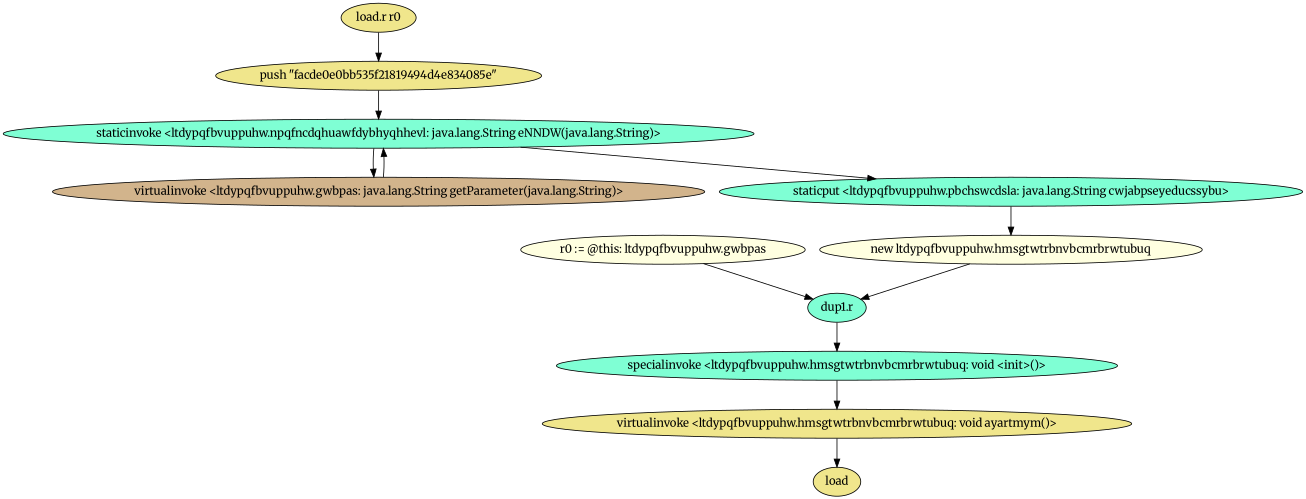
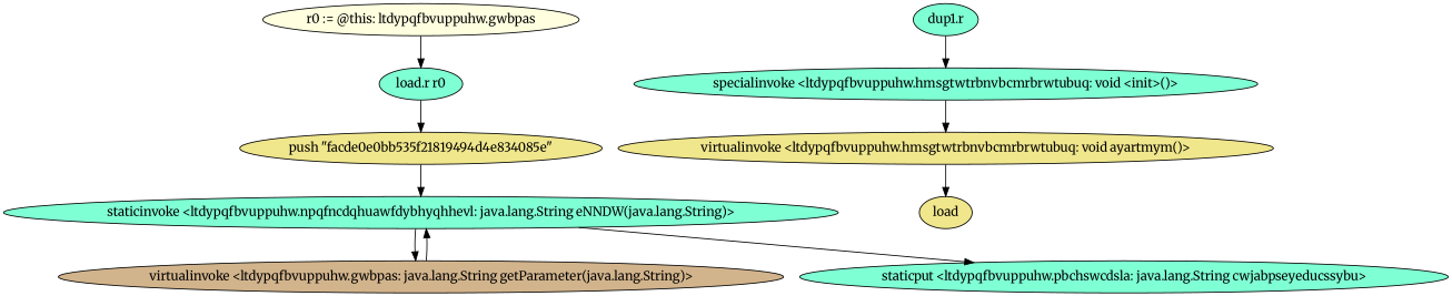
  digraph {
    fontname=Merriweather
    node [fillcolor=aquamarine fontname=Merriweather style=filled]
    edge [fontname=Merriweather]
    "r0 := @this: ltdypqfbvuppuhw.gwbpas" [fillcolor=lightyellow]
-   "load.r r0" [fillcolor=khaki]
+   "load.r r0"
    "push \"facde0e0bb535f21819494d4e834085e\"" [fillcolor=khaki]
    "staticinvoke <ltdypqfbvuppuhw.npqfncdqhuawfdybhyqhhevl: java.lang.String eNNDW(java.lang.String)>"
    "virtualinvoke <ltdypqfbvuppuhw.gwbpas: java.lang.String getParameter(java.lang.String)>" [fillcolor=tan]
    "staticput <ltdypqfbvuppuhw.pbchswcdsla: java.lang.String cwjabpseyeducssybu>"
-   "new ltdypqfbvuppuhw.hmsgtwtrbnvbcmrbrwtubuq" [fillcolor=lightyellow]
    "dup1.r"
    "specialinvoke <ltdypqfbvuppuhw.hmsgtwtrbnvbcmrbrwtubuq: void <init>()>"
    "virtualinvoke <ltdypqfbvuppuhw.hmsgtwtrbnvbcmrbrwtubuq: void ayartmym()>" [fillcolor=khaki]
    n11 [fillcolor=khaki label=load]
-   "r0 := @this: ltdypqfbvuppuhw.gwbpas" -> "dup1.r"
+   "r0 := @this: ltdypqfbvuppuhw.gwbpas" -> "load.r r0"
    "load.r r0" -> "push \"facde0e0bb535f21819494d4e834085e\""
    "push \"facde0e0bb535f21819494d4e834085e\"" -> "staticinvoke <ltdypqfbvuppuhw.npqfncdqhuawfdybhyqhhevl: java.lang.String eNNDW(java.lang.String)>"
    "staticinvoke <ltdypqfbvuppuhw.npqfncdqhuawfdybhyqhhevl: java.lang.String eNNDW(java.lang.String)>" -> "virtualinvoke <ltdypqfbvuppuhw.gwbpas: java.lang.String getParameter(java.lang.String)>"
    "staticinvoke <ltdypqfbvuppuhw.npqfncdqhuawfdybhyqhhevl: java.lang.String eNNDW(java.lang.String)>" -> "staticput <ltdypqfbvuppuhw.pbchswcdsla: java.lang.String cwjabpseyeducssybu>"
    "virtualinvoke <ltdypqfbvuppuhw.gwbpas: java.lang.String getParameter(java.lang.String)>" -> "staticinvoke <ltdypqfbvuppuhw.npqfncdqhuawfdybhyqhhevl: java.lang.String eNNDW(java.lang.String)>"
-   "staticput <ltdypqfbvuppuhw.pbchswcdsla: java.lang.String cwjabpseyeducssybu>" -> "new ltdypqfbvuppuhw.hmsgtwtrbnvbcmrbrwtubuq"
-   "new ltdypqfbvuppuhw.hmsgtwtrbnvbcmrbrwtubuq" -> "dup1.r"
    "dup1.r" -> "specialinvoke <ltdypqfbvuppuhw.hmsgtwtrbnvbcmrbrwtubuq: void <init>()>"
    "specialinvoke <ltdypqfbvuppuhw.hmsgtwtrbnvbcmrbrwtubuq: void <init>()>" -> "virtualinvoke <ltdypqfbvuppuhw.hmsgtwtrbnvbcmrbrwtubuq: void ayartmym()>"
    "virtualinvoke <ltdypqfbvuppuhw.hmsgtwtrbnvbcmrbrwtubuq: void ayartmym()>" -> n11
  }
